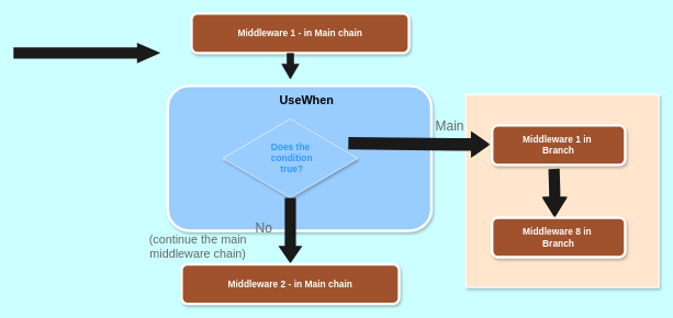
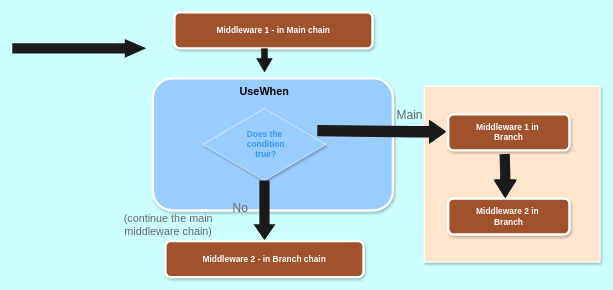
  <mxCell id="0" />
  <mxCell id="1" parent="0" />
  <mxCell id="2" value="" style="rounded=1;whiteSpace=wrap;html=1;fillColor=#99CCFF;fontColor=#ffffff;strokeColor=#FFFFFF;shadow=1;strokeWidth=4;" vertex="1" parent="1"><mxGeometry x="254" y="130" width="400" height="220" as="geometry" /></mxCell>
  <mxCell id="3" value="" style="shape=flexArrow;endArrow=classic;html=1;rounded=0;endWidth=8;endSize=8.2;strokeWidth=4;fillColor=#1A1A1A;strokeColor=#1A1A1A;" edge="1" parent="1"><mxGeometry width="50" height="50" relative="1" as="geometry"><mxPoint x="20" y="80" as="sourcePoint" /><mxPoint x="240" y="80" as="targetPoint" /><Array as="points" /></mxGeometry></mxCell>
  <mxCell id="4" value="&lt;font style=&quot;font-size: 14px;&quot;&gt;&lt;b&gt;Middleware 1 - in Main chain&lt;/b&gt;&lt;/font&gt;" style="rounded=1;whiteSpace=wrap;html=1;fillColor=#a0522d;strokeColor=#FFFFFF;fontColor=#ffffff;shadow=1;strokeWidth=4;" vertex="1" parent="1"><mxGeometry x="290" y="20" width="330" height="60" as="geometry" /></mxCell>
  <mxCell id="5" value="" style="shape=flexArrow;endArrow=classic;html=1;rounded=0;endWidth=15;endSize=7.21;strokeColor=#1A1A1A;fillColor=#1A1A1A;" edge="1" parent="1"><mxGeometry width="50" height="50" relative="1" as="geometry"><mxPoint x="440" y="80" as="sourcePoint" /><mxPoint x="440" y="120" as="targetPoint" /></mxGeometry></mxCell>
- <mxCell id="6" value="&lt;b&gt;&lt;font style=&quot;font-size: 18px;&quot;&gt;UseWhen&lt;/font&gt;&lt;/b&gt;" style="text;html=1;align=center;verticalAlign=middle;whiteSpace=wrap;rounded=0;" vertex="1" parent="1"><mxGeometry x="435" y="138" width="60" height="30" as="geometry" /></mxCell>
+ <mxCell id="6" value="&lt;b&gt;&lt;font style=&quot;font-size: 18px;&quot;&gt;UseWhen&lt;/font&gt;&lt;/b&gt;" style="text;html=1;align=center;verticalAlign=middle;whiteSpace=wrap;rounded=0;" vertex="1" parent="1"><mxGeometry x="410" y="138" width="60" height="30" as="geometry" /></mxCell>
  <mxCell id="7" value="&lt;font color=&quot;#3399ff&quot; style=&quot;font-size: 14px;&quot;&gt;&lt;b&gt;Does the&lt;/b&gt;&lt;/font&gt;&lt;div&gt;&lt;font color=&quot;#3399ff&quot; style=&quot;font-size: 14px;&quot;&gt;&lt;b&gt;&amp;nbsp;condition&lt;/b&gt;&lt;/font&gt;&lt;/div&gt;&lt;div&gt;&lt;font color=&quot;#3399ff&quot; style=&quot;font-size: 14px;&quot;&gt;&lt;b&gt;&amp;nbsp;true?&lt;/b&gt;&lt;/font&gt;&lt;/div&gt;" style="rhombus;whiteSpace=wrap;html=1;strokeColor=#FFFFFF;shadow=1;fillColor=#99ccff;" vertex="1" parent="1"><mxGeometry x="337.5" y="180" width="205" height="120" as="geometry" /></mxCell>
  <mxCell id="8" value="" style="shape=flexArrow;endArrow=classic;html=1;rounded=0;endWidth=12;endSize=5.67;strokeWidth=4;strokeColor=#1A1A1A;fillColor=#1A1A1A;exitX=0.5;exitY=1;exitDx=0;exitDy=0;" edge="1" parent="1" source="7"><mxGeometry width="50" height="50" relative="1" as="geometry"><mxPoint x="440" y="310" as="sourcePoint" /><mxPoint x="440" y="398" as="targetPoint" /></mxGeometry></mxCell>
  <mxCell id="9" value="&lt;font color=&quot;#666666&quot; style=&quot;font-size: 20px;&quot;&gt;No&lt;/font&gt;" style="text;html=1;align=center;verticalAlign=middle;whiteSpace=wrap;rounded=0;strokeWidth=1;" vertex="1" parent="1"><mxGeometry x="370" y="330" width="60" height="30" as="geometry" /></mxCell>
- <mxCell id="10" value="&lt;font style=&quot;font-size: 18px;&quot; color=&quot;#666666&quot;&gt;(continue the main middleware chain)&lt;/font&gt;" style="text;html=1;align=center;verticalAlign=middle;whiteSpace=wrap;rounded=0;" vertex="1" parent="1"><mxGeometry x="220" y="360" width="160" height="30" as="geometry" /></mxCell>
- <mxCell id="11" value="&lt;font style=&quot;font-size: 14px;&quot;&gt;&lt;b&gt;Middleware 2 - in Main chain&lt;/b&gt;&lt;/font&gt;" style="rounded=1;whiteSpace=wrap;html=1;fillColor=#a0522d;strokeColor=#FFFFFF;fontColor=#ffffff;shadow=1;strokeWidth=4;" vertex="1" parent="1"><mxGeometry x="275" y="401" width="330" height="60" as="geometry" /></mxCell>
+ <mxCell id="10" value="&lt;font style=&quot;font-size: 18px;&quot; color=&quot;#666666&quot;&gt;(continue the main middleware chain)&lt;/font&gt;" style="text;html=1;align=center;verticalAlign=middle;whiteSpace=wrap;rounded=0;" vertex="1" parent="1"><mxGeometry x="200" y="360" width="160" height="30" as="geometry" /></mxCell>
+ <mxCell id="11" value="&lt;font style=&quot;font-size: 14px;&quot;&gt;&lt;b&gt;Middleware 2 - in Branch chain&lt;/b&gt;&lt;/font&gt;" style="rounded=1;whiteSpace=wrap;html=1;fillColor=#a0522d;strokeColor=#FFFFFF;fontColor=#ffffff;shadow=1;strokeWidth=4;" vertex="1" parent="1"><mxGeometry x="275" y="401" width="330" height="60" as="geometry" /></mxCell>
  <mxCell id="12" value="" style="whiteSpace=wrap;html=1;aspect=fixed;fillColor=#FFE6CC;strokeColor=#FFFFFF;strokeWidth=2;shadow=1;" vertex="1" parent="1"><mxGeometry x="706" y="143" width="293" height="293" as="geometry" /></mxCell>
  <mxCell id="13" value="" style="shape=flexArrow;endArrow=classic;html=1;rounded=0;endWidth=12;endSize=5.67;strokeWidth=5;strokeColor=#1A1A1A;fillColor=#1A1A1A;entryX=0.99;entryY=0.327;entryDx=0;entryDy=0;entryPerimeter=0;" edge="1" parent="1"><mxGeometry width="50" height="50" relative="1" as="geometry"><mxPoint x="528" y="217" as="sourcePoint" /><mxPoint x="741" y="219" as="targetPoint" /><Array as="points"><mxPoint x="689" y="219.06" /></Array></mxGeometry></mxCell>
  <mxCell id="14" value="&lt;span style=&quot;font-size: 14px;&quot;&gt;&lt;b&gt;Middleware 1 in&amp;nbsp;&lt;/b&gt;&lt;/span&gt;&lt;div&gt;&lt;span style=&quot;font-size: 14px;&quot;&gt;&lt;b&gt;Branch&lt;/b&gt;&lt;/span&gt;&lt;/div&gt;" style="rounded=1;whiteSpace=wrap;html=1;fillColor=#a0522d;strokeColor=#FFFFFF;fontColor=#ffffff;shadow=1;strokeWidth=4;" vertex="1" parent="1"><mxGeometry x="746" y="190" width="202" height="60" as="geometry" /></mxCell>
- <mxCell id="15" value="&lt;span style=&quot;font-size: 14px;&quot;&gt;&lt;b&gt;Middleware 8 in&amp;nbsp;&lt;/b&gt;&lt;/span&gt;&lt;div&gt;&lt;span style=&quot;font-size: 14px;&quot;&gt;&lt;b&gt;Branch&lt;/b&gt;&lt;/span&gt;&lt;/div&gt;" style="rounded=1;whiteSpace=wrap;html=1;fillColor=#a0522d;strokeColor=#FFFFFF;fontColor=#ffffff;shadow=1;strokeWidth=4;" vertex="1" parent="1"><mxGeometry x="746" y="330" width="202" height="60" as="geometry" /></mxCell>
+ <mxCell id="15" value="&lt;span style=&quot;font-size: 14px;&quot;&gt;&lt;b&gt;Middleware 2 in&amp;nbsp;&lt;/b&gt;&lt;/span&gt;&lt;div&gt;&lt;span style=&quot;font-size: 14px;&quot;&gt;&lt;b&gt;Branch&lt;/b&gt;&lt;/span&gt;&lt;/div&gt;" style="rounded=1;whiteSpace=wrap;html=1;fillColor=#a0522d;strokeColor=#FFFFFF;fontColor=#ffffff;shadow=1;strokeWidth=4;" vertex="1" parent="1"><mxGeometry x="746" y="330" width="202" height="60" as="geometry" /></mxCell>
  <mxCell id="16" value="" style="shape=flexArrow;endArrow=classic;html=1;rounded=0;endWidth=15;endSize=7.21;strokeColor=#1A1A1A;fillColor=#1A1A1A;strokeWidth=4;" edge="1" parent="1"><mxGeometry width="50" height="50" relative="1" as="geometry"><mxPoint x="840" y="256" as="sourcePoint" /><mxPoint x="841" y="328" as="targetPoint" /><Array as="points"><mxPoint x="841" y="289" /></Array></mxGeometry></mxCell>
  <mxCell id="17" value="&lt;font color=&quot;#666666&quot;&gt;&lt;span style=&quot;font-size: 20px;&quot;&gt;Main&lt;/span&gt;&lt;/font&gt;" style="text;html=1;align=center;verticalAlign=middle;whiteSpace=wrap;rounded=0;strokeWidth=1;" vertex="1" parent="1"><mxGeometry x="652" y="175" width="60" height="30" as="geometry" /></mxCell>
